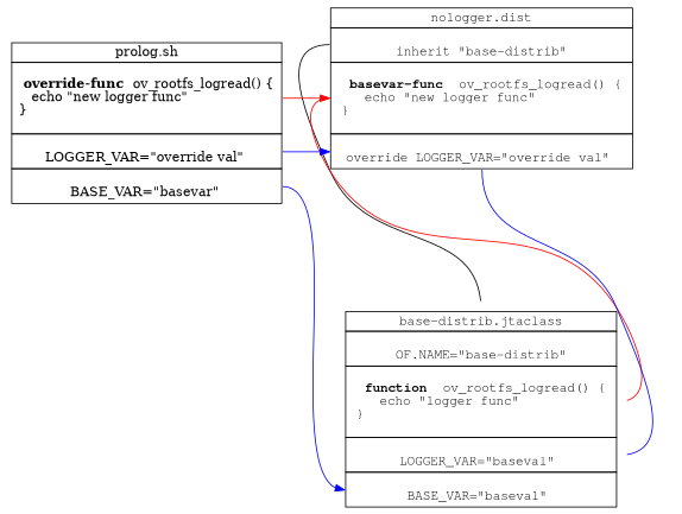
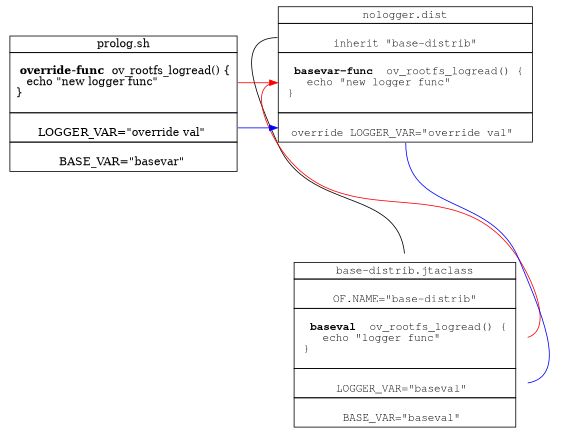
  digraph {
    nodesep=2
    ordering=in
    rank=same
    rankdir=LR
    node [fontname="Nimbus Mono" rankdir=LR shape=none]
    edge [color=blue]
-   n1 [label=<               <TABLE BORDER="0" CELLBORDER="1" CELLSPACING="0">               <TR><TD PORT="bd">base-distrib.jtaclass</TD></TR>               <TR><TD PORT="ofn"><BR ALIGN="left"/>OF.NAME="base-distrib"</TD></TR> <TR><TD PORT="func"> <BR ALIGN="left"/> <B> function </B> ov_rootfs_logread() { <BR ALIGN="left"/>    echo "logger func" <BR ALIGN="left"/> } <BR ALIGN="left"/> </TD> </TR> <TR> <TD PORT="lv"><BR ALIGN="left"/>LOGGER_VAR="baseval" </TD> </TR> <TR> <TD PORT="bv"><BR ALIGN="left"/>BASE_VAR="baseval" </TD> </TR> </TABLE>>]
+   n1 [label=<               <TABLE BORDER="0" CELLBORDER="1" CELLSPACING="0">               <TR><TD PORT="bd">base-distrib.jtaclass</TD></TR>               <TR><TD PORT="ofn"><BR ALIGN="left"/>OF.NAME="base-distrib"</TD></TR> <TR><TD PORT="func"> <BR ALIGN="left"/> <B> baseval </B> ov_rootfs_logread() { <BR ALIGN="left"/>    echo "logger func" <BR ALIGN="left"/> } <BR ALIGN="left"/> </TD> </TR> <TR> <TD PORT="lv"><BR ALIGN="left"/>LOGGER_VAR="baseval" </TD> </TR> <TR> <TD PORT="bv"><BR ALIGN="left"/>BASE_VAR="baseval" </TD> </TR> </TABLE>>]
    n2 [label=<                  <TABLE BORDER="0" CELLBORDER="1" CELLSPACING="0">                 <TR><TD PORT="noh">nologger.dist</TD></TR>                 <TR><TD PORT="inh"><BR ALIGN="left"/>inherit "base-distrib"</TD></TR>                 <TR><TD PORT="ovf"> <BR ALIGN="left"/> <B> basevar-func </B> ov_rootfs_logread() { <BR ALIGN="left"/>    echo "new logger func" <BR ALIGN="left"/> } <BR ALIGN="left"/> </TD> </TR> <TR> <TD PORT="olv"><BR ALIGN="left"/>override LOGGER_VAR="override val" </TD> </TR> </TABLE>>]
    n3 [label=< <TABLE BORDER="0" CELLBORDER="1" CELLSPACING="0">                 <TR><TD PORT="prologhead">prolog.sh</TD></TR>                 <TR><TD PORT="pfn"> <BR ALIGN="left"/> <B> override-func </B> ov_rootfs_logread() { <BR ALIGN="left"/>    echo "new logger func" <BR ALIGN="left"/> } <BR ALIGN="left"/> </TD> </TR> <TR> <TD PORT="plv"><BR ALIGN="left"/>LOGGER_VAR="override val" </TD> </TR> <TR> <TD PORT="pbv"><BR ALIGN="left"/>BASE_VAR="basevar" </TD> </TR> </TABLE>> fontname="" rankdir=""]
    subgraph sub_1 {
      n1
      n2
    }
    n2 -> n1 [headport=bd tailport=inh color=""]
    n2 -> n1 [color=red headport=func tailport=ovf]
    n2 -> n1 [headport=lv tailport=olv]
-   n3 -> n1 [headport=bv tailport=pbv]
    n3 -> n2 [color=red headport=ovf tailport=pfn]
    n3 -> n2 [headport=olv tailport=plv]
  }
